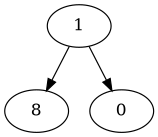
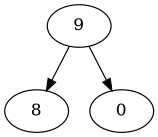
  digraph {
-   n1 [label=1]
+   n1 [label=9]
    n2 [label=8]
    n3 [label=0]
    n1 -> n2
    n1 -> n3
  }
